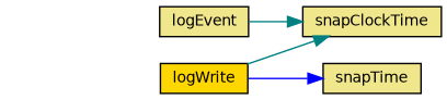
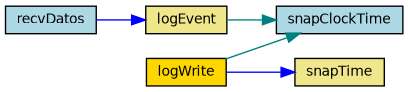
  digraph {
    rankdir=LR
    node [color=black fillcolor=lightblue fontname=Helvetica fontsize=10 shape=record style=filled]
    edge [color=blue fontname=Helvetica fontsize=10 labelfontname=Helvetica labelfontsize=10 style=solid]
+   n1 [fontcolor=black height=0.2 label=recvDatos width=0.4]
    n2 [fillcolor=khaki height=0.2 label=logEvent width=0.4]
-   n3 [fillcolor=khaki height=0.2 label=snapClockTime width=0.4]
+   n3 [height=0.2 label=snapClockTime width=0.4]
    n4 [fillcolor=gold height=0.2 label=logWrite width=0.4]
    n5 [fillcolor=khaki height=0.2 label=snapTime width=0.4]
+   n1 -> n2
    n2 -> n3 [color=teal]
    n4 -> n3 [color=teal]
    n4 -> n5
  }
